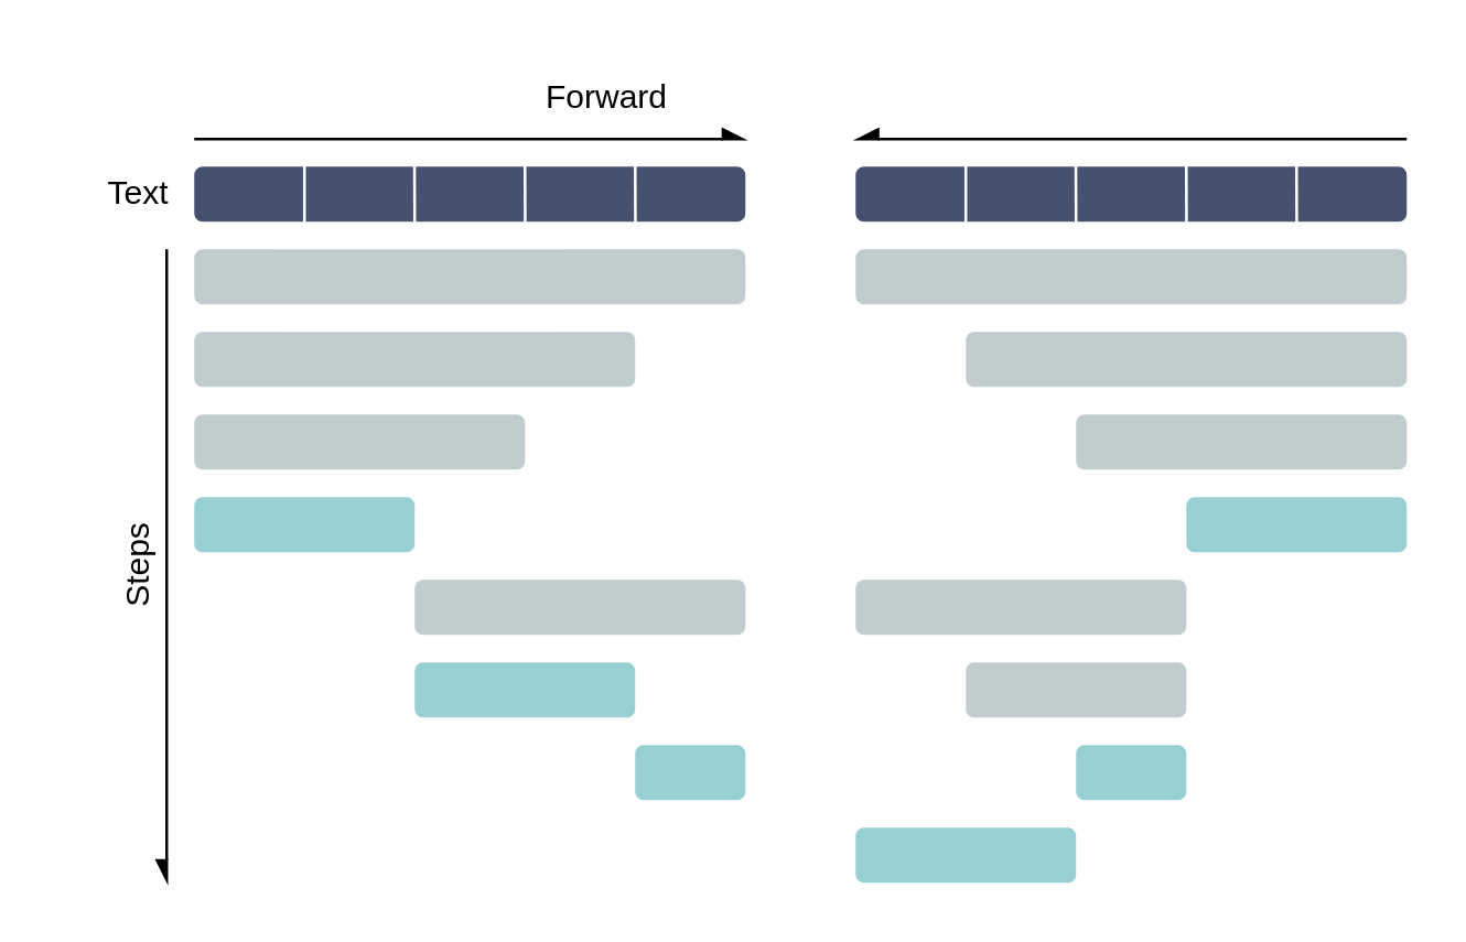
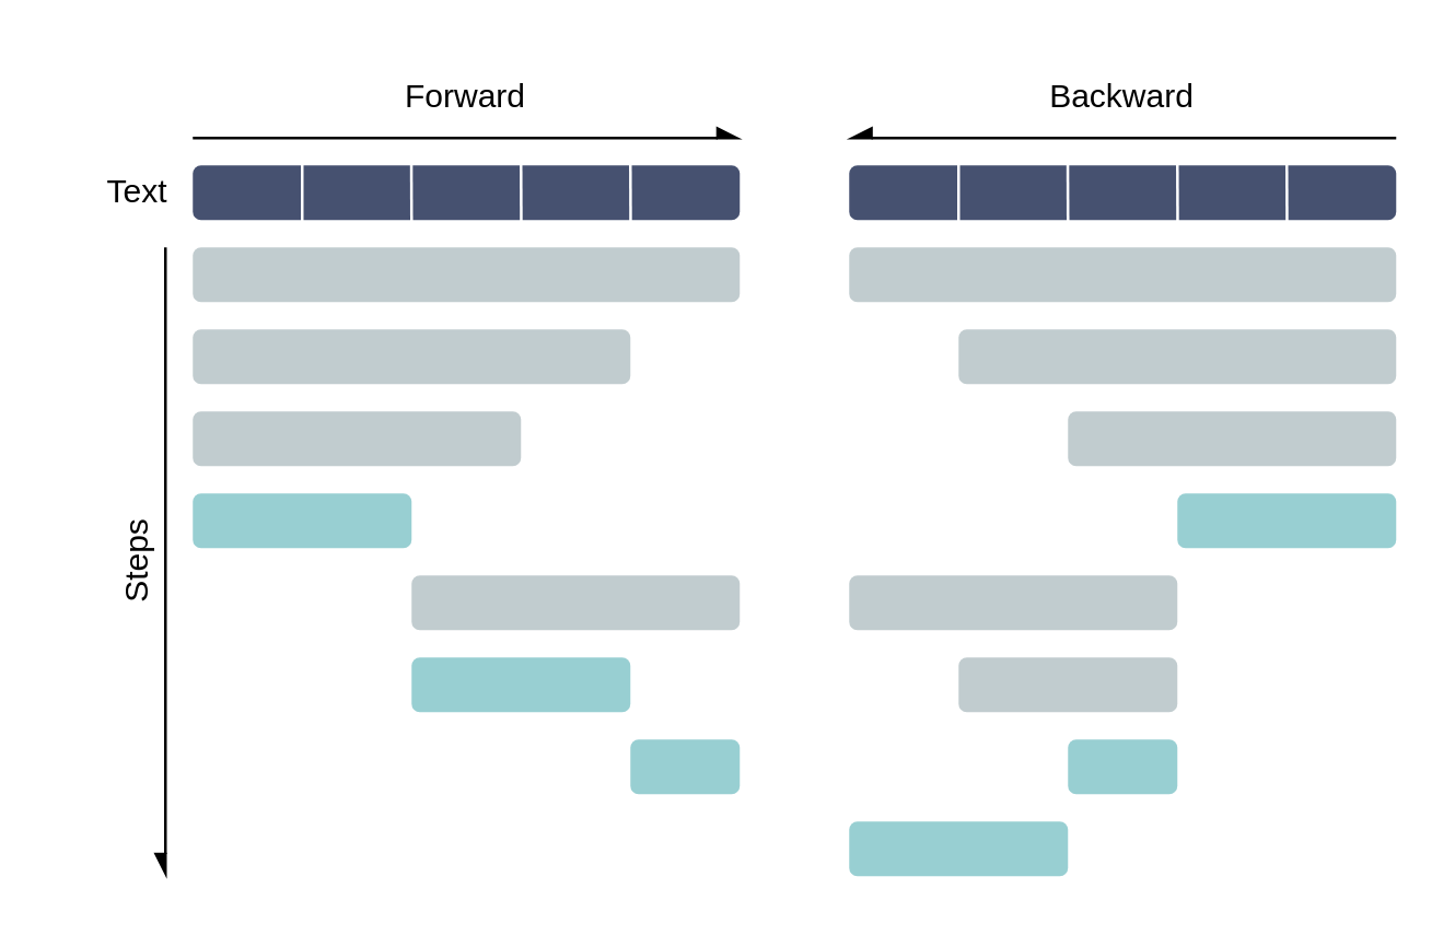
  <mxCell id="0" />
  <mxCell id="1" parent="0" />
  <mxCell id="2" value="" style="rounded=1;whiteSpace=wrap;html=1;fillColor=#C1CCCF;strokeColor=none;" parent="1" vertex="1"><mxGeometry x="70" y="90" width="200" height="20" as="geometry" /></mxCell>
  <mxCell id="3" value="" style="rounded=1;whiteSpace=wrap;html=1;fillColor=#C1CCCF;strokeColor=none;" parent="1" vertex="1"><mxGeometry x="70" y="120" width="160" height="20" as="geometry" /></mxCell>
  <mxCell id="4" value="" style="rounded=1;whiteSpace=wrap;html=1;fillColor=#C1CCCF;strokeColor=none;" parent="1" vertex="1"><mxGeometry x="70" y="150" width="120" height="20" as="geometry" /></mxCell>
  <mxCell id="5" value="" style="rounded=1;whiteSpace=wrap;html=1;fillColor=#98CFD2;strokeColor=none;" parent="1" vertex="1"><mxGeometry x="70" y="180" width="80" height="20" as="geometry" /></mxCell>
  <mxCell id="6" value="" style="rounded=1;whiteSpace=wrap;html=1;fillColor=#C1CCCF;strokeColor=none;" parent="1" vertex="1"><mxGeometry x="150" y="210" width="120" height="20" as="geometry" /></mxCell>
  <mxCell id="7" value="" style="rounded=1;whiteSpace=wrap;html=1;fillColor=#98CFD2;strokeColor=none;" parent="1" vertex="1"><mxGeometry x="230" y="270" width="40" height="20" as="geometry" /></mxCell>
  <mxCell id="8" value="" style="rounded=1;whiteSpace=wrap;html=1;fillColor=#98CFD2;strokeColor=none;" parent="1" vertex="1"><mxGeometry x="150" y="240" width="80" height="20" as="geometry" /></mxCell>
  <mxCell id="9" value="" style="rounded=1;whiteSpace=wrap;html=1;fillColor=#C1CCCF;strokeColor=none;" parent="1" vertex="1"><mxGeometry x="310" y="90" width="200" height="20" as="geometry" /></mxCell>
  <mxCell id="10" value="" style="rounded=1;whiteSpace=wrap;html=1;fillColor=#C1CCCF;strokeColor=none;" parent="1" vertex="1"><mxGeometry x="350" y="120" width="160" height="20" as="geometry" /></mxCell>
  <mxCell id="11" value="" style="rounded=1;whiteSpace=wrap;html=1;fillColor=#C1CCCF;strokeColor=none;" parent="1" vertex="1"><mxGeometry x="390" y="150" width="120" height="20" as="geometry" /></mxCell>
  <mxCell id="12" value="" style="rounded=1;whiteSpace=wrap;html=1;fillColor=#98CFD2;strokeColor=none;" parent="1" vertex="1"><mxGeometry x="430" y="180" width="80" height="20" as="geometry" /></mxCell>
  <mxCell id="13" value="" style="rounded=1;whiteSpace=wrap;html=1;fillColor=#C1CCCF;strokeColor=none;" parent="1" vertex="1"><mxGeometry x="310" y="210" width="120" height="20" as="geometry" /></mxCell>
  <mxCell id="14" value="" style="rounded=1;whiteSpace=wrap;html=1;fillColor=#C1CCCF;strokeColor=none;" parent="1" vertex="1"><mxGeometry x="350" y="240" width="80" height="20" as="geometry" /></mxCell>
  <mxCell id="15" value="" style="rounded=1;whiteSpace=wrap;html=1;fillColor=#98CFD2;strokeColor=none;" parent="1" vertex="1"><mxGeometry x="390" y="270" width="40" height="20" as="geometry" /></mxCell>
  <mxCell id="16" value="" style="rounded=1;whiteSpace=wrap;html=1;fillColor=#98CFD2;strokeColor=none;" parent="1" vertex="1"><mxGeometry x="310" y="300" width="80" height="20" as="geometry" /></mxCell>
  <mxCell id="17" value="" style="group" parent="1" vertex="1" connectable="0"><mxGeometry x="70" y="59" width="200" height="22" as="geometry" /></mxCell>
  <mxCell id="18" value="" style="rounded=1;whiteSpace=wrap;html=1;fillColor=#465170;strokeColor=none;" parent="17" vertex="1"><mxGeometry y="1" width="200" height="20" as="geometry" /></mxCell>
  <mxCell id="19" value="" style="endArrow=none;html=1;rounded=0;fillColor=#fff;strokeColor=#ffffff;" parent="17" edge="1"><mxGeometry width="50" height="50" relative="1" as="geometry"><mxPoint x="40" y="22" as="sourcePoint" /><mxPoint x="40" as="targetPoint" /></mxGeometry></mxCell>
  <mxCell id="20" value="" style="endArrow=none;html=1;rounded=0;fillColor=#fff;strokeColor=#ffffff;" parent="17" edge="1"><mxGeometry width="50" height="50" relative="1" as="geometry"><mxPoint x="80" y="22" as="sourcePoint" /><mxPoint x="79.91" as="targetPoint" /></mxGeometry></mxCell>
  <mxCell id="21" value="" style="endArrow=none;html=1;rounded=0;fillColor=#fff;strokeColor=#ffffff;" parent="17" edge="1"><mxGeometry width="50" height="50" relative="1" as="geometry"><mxPoint x="120.09" y="22" as="sourcePoint" /><mxPoint x="120" as="targetPoint" /></mxGeometry></mxCell>
  <mxCell id="22" value="" style="endArrow=none;html=1;rounded=0;fillColor=#fff;strokeColor=#ffffff;" parent="17" edge="1"><mxGeometry width="50" height="50" relative="1" as="geometry"><mxPoint x="160.09" y="22" as="sourcePoint" /><mxPoint x="160" as="targetPoint" /></mxGeometry></mxCell>
  <mxCell id="23" value="" style="group" parent="1" vertex="1" connectable="0"><mxGeometry x="310" y="59" width="200" height="22" as="geometry" /></mxCell>
  <mxCell id="24" value="" style="rounded=1;whiteSpace=wrap;html=1;fillColor=#465170;strokeColor=none;" parent="23" vertex="1"><mxGeometry y="1" width="200" height="20" as="geometry" /></mxCell>
  <mxCell id="25" value="" style="endArrow=none;html=1;rounded=0;fillColor=#fff;strokeColor=#ffffff;" parent="23" edge="1"><mxGeometry width="50" height="50" relative="1" as="geometry"><mxPoint x="40" y="22" as="sourcePoint" /><mxPoint x="40" as="targetPoint" /></mxGeometry></mxCell>
  <mxCell id="26" value="" style="endArrow=none;html=1;rounded=0;fillColor=#fff;strokeColor=#ffffff;" parent="23" edge="1"><mxGeometry width="50" height="50" relative="1" as="geometry"><mxPoint x="80" y="22" as="sourcePoint" /><mxPoint x="79.91" as="targetPoint" /></mxGeometry></mxCell>
  <mxCell id="27" value="" style="endArrow=none;html=1;rounded=0;fillColor=#fff;strokeColor=#ffffff;" parent="23" edge="1"><mxGeometry width="50" height="50" relative="1" as="geometry"><mxPoint x="120.09" y="22" as="sourcePoint" /><mxPoint x="120" as="targetPoint" /></mxGeometry></mxCell>
  <mxCell id="28" value="" style="endArrow=none;html=1;rounded=0;fillColor=#fff;strokeColor=#ffffff;" parent="23" edge="1"><mxGeometry width="50" height="50" relative="1" as="geometry"><mxPoint x="160.09" y="22" as="sourcePoint" /><mxPoint x="160" as="targetPoint" /></mxGeometry></mxCell>
  <mxCell id="29" value="Text" style="text;html=1;align=center;verticalAlign=middle;whiteSpace=wrap;rounded=0;" parent="1" vertex="1"><mxGeometry x="20" y="55" width="60" height="30" as="geometry" /></mxCell>
  <mxCell id="30" value="" style="endArrow=async;html=1;rounded=0;endFill=1;" parent="1" edge="1"><mxGeometry width="50" height="50" relative="1" as="geometry"><mxPoint x="70" y="50" as="sourcePoint" /><mxPoint x="270" y="50" as="targetPoint" /></mxGeometry></mxCell>
  <mxCell id="31" value="" style="endArrow=none;html=1;rounded=0;endFill=0;startArrow=async;startFill=1;" parent="1" edge="1"><mxGeometry width="50" height="50" relative="1" as="geometry"><mxPoint x="310" y="50" as="sourcePoint" /><mxPoint x="510" y="50" as="targetPoint" /></mxGeometry></mxCell>
- <mxCell id="32" value="Forward" style="text;html=1;align=center;verticalAlign=middle;whiteSpace=wrap;rounded=0;" parent="1" vertex="1"><mxGeometry x="190" y="20" width="60" height="30" as="geometry" /></mxCell>
+ <mxCell id="32" value="Forward" style="text;html=1;align=center;verticalAlign=middle;whiteSpace=wrap;rounded=0;" parent="1" vertex="1"><mxGeometry x="140" y="20" width="60" height="30" as="geometry" /></mxCell>
+ <mxCell id="33" value="Backward" style="text;html=1;align=center;verticalAlign=middle;whiteSpace=wrap;rounded=0;" parent="1" vertex="1"><mxGeometry x="380" y="20" width="60" height="30" as="geometry" /></mxCell>
  <mxCell id="34" value="" style="endArrow=none;html=1;rounded=0;endFill=0;startArrow=async;startFill=1;" edge="1" parent="1"><mxGeometry width="50" height="50" relative="1" as="geometry"><mxPoint x="60" y="320" as="sourcePoint" /><mxPoint x="60" y="90" as="targetPoint" /></mxGeometry></mxCell>
  <mxCell id="35" value="Steps" style="text;html=1;align=center;verticalAlign=middle;whiteSpace=wrap;rounded=0;horizontal=0;" vertex="1" parent="1"><mxGeometry x="20" y="190" width="60" height="30" as="geometry" /></mxCell>
